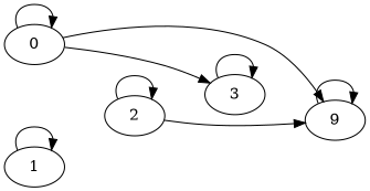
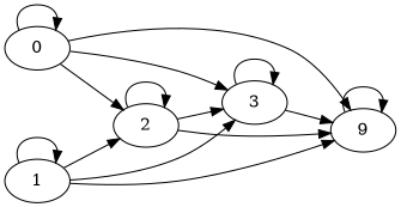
  digraph {
    rankdir=LR
    n1 [label=0]
    n2 [label=2]
    n3 [label=3]
    n4 [label=9]
    n5 [label=1]
    n1 -> n1
+   n1 -> n2
    n1 -> n3
    n1 -> n4
    n2 -> n2
+   n2 -> n3
    n2 -> n4
    n3 -> n3
+   n3 -> n4
    n4 -> n4
+   n5 -> n2
+   n5 -> n3
+   n5 -> n4
    n5 -> n5
  }
